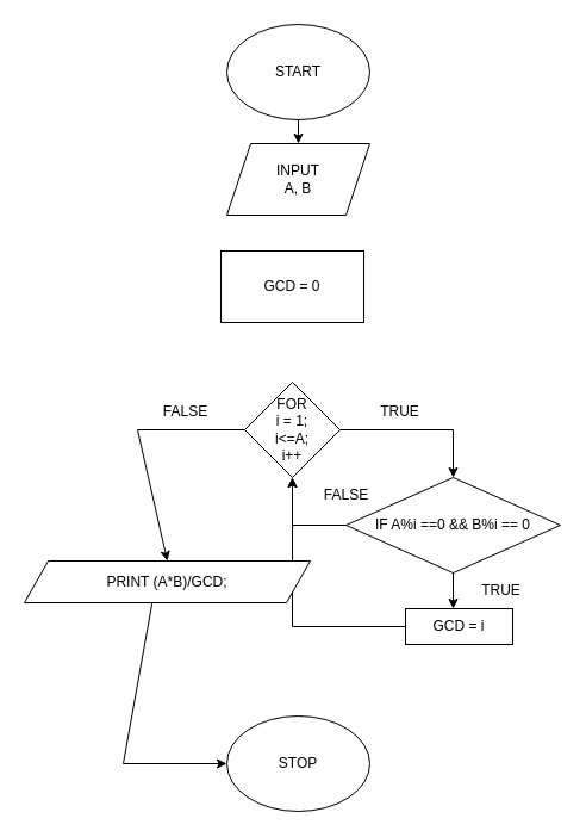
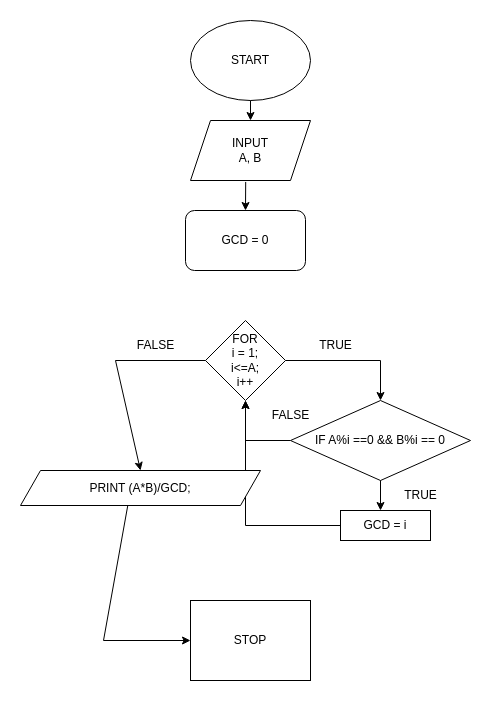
  <mxCell id="0" />
  <mxCell id="1" parent="0" />
  <mxCell id="2" value="START" style="ellipse;whiteSpace=wrap;html=1;" parent="1" vertex="1"><mxGeometry x="190" y="20" width="120" height="80" as="geometry" /></mxCell>
  <mxCell id="3" value="INPUT&lt;br&gt;A, B" style="shape=parallelogram;perimeter=parallelogramPerimeter;whiteSpace=wrap;html=1;fixedSize=1;" parent="1" vertex="1"><mxGeometry x="190" y="120" width="120" height="60" as="geometry" /></mxCell>
  <mxCell id="4" value="FOR&lt;br&gt;i = 1;&lt;br&gt;i&amp;lt;=A;&lt;br&gt;i++" style="rhombus;whiteSpace=wrap;html=1;" parent="1" vertex="1"><mxGeometry x="205" y="320" width="80" height="80" as="geometry" /></mxCell>
  <mxCell id="5" value="" style="endArrow=classic;html=1;rounded=0;exitX=0.5;exitY=1;exitDx=0;exitDy=0;entryX=0.5;entryY=0;entryDx=0;entryDy=0;" parent="1" source="2" target="3" edge="1"><mxGeometry width="50" height="50" relative="1" as="geometry"><mxPoint x="220" y="260" as="sourcePoint" /><mxPoint x="270" y="210" as="targetPoint" /></mxGeometry></mxCell>
+ <mxCell id="6" value="" style="endArrow=classic;html=1;rounded=0;exitX=0.46;exitY=1.024;exitDx=0;exitDy=0;exitPerimeter=0;entryX=0.5;entryY=0;entryDx=0;entryDy=0;" parent="1" source="3" target="9" edge="1"><mxGeometry width="50" height="50" relative="1" as="geometry"><mxPoint x="220" y="260" as="sourcePoint" /><mxPoint x="250" y="200" as="targetPoint" /></mxGeometry></mxCell>
  <mxCell id="7" value="" style="endArrow=classic;html=1;rounded=0;exitX=1;exitY=0.5;exitDx=0;exitDy=0;entryX=0.5;entryY=0;entryDx=0;entryDy=0;" parent="1" source="4" target="10" edge="1"><mxGeometry width="50" height="50" relative="1" as="geometry"><mxPoint x="190" y="330" as="sourcePoint" /><mxPoint x="380" y="430" as="targetPoint" /><Array as="points"><mxPoint x="380" y="360" /></Array></mxGeometry></mxCell>
- <mxCell id="8" value="STOP" style="ellipse;whiteSpace=wrap;html=1;" parent="1" vertex="1"><mxGeometry x="190" y="600" width="120" height="80" as="geometry" /></mxCell>
- <mxCell id="9" value="GCD = 0" style="rounded=0;whiteSpace=wrap;html=1;" parent="1" vertex="1"><mxGeometry x="185" y="210" width="120" height="60" as="geometry" /></mxCell>
+ <mxCell id="8" value="STOP" style="whiteSpace=wrap;html=1;rounded=0;" parent="1" vertex="1"><mxGeometry x="190" y="600" width="120" height="80" as="geometry" /></mxCell>
+ <mxCell id="9" value="GCD = 0" style="whiteSpace=wrap;html=1;rounded=1;" parent="1" vertex="1"><mxGeometry x="185" y="210" width="120" height="60" as="geometry" /></mxCell>
  <mxCell id="10" value="IF A%i ==0 &amp;amp;&amp;amp; B%i == 0" style="rhombus;whiteSpace=wrap;html=1;" parent="1" vertex="1"><mxGeometry x="290" y="400" width="180" height="80" as="geometry" /></mxCell>
  <mxCell id="11" value="TRUE" style="text;html=1;align=center;verticalAlign=middle;resizable=0;points=[];autosize=1;strokeColor=none;fillColor=none;" parent="1" vertex="1"><mxGeometry x="305" y="330" width="60" height="30" as="geometry" /></mxCell>
  <mxCell id="12" value="FALSE" style="text;html=1;align=center;verticalAlign=middle;resizable=0;points=[];autosize=1;strokeColor=none;fillColor=none;" parent="1" vertex="1"><mxGeometry x="125" y="330" width="60" height="30" as="geometry" /></mxCell>
  <mxCell id="13" value="" style="endArrow=classic;html=1;rounded=0;exitX=0.5;exitY=1;exitDx=0;exitDy=0;entryX=0.5;entryY=0;entryDx=0;entryDy=0;" parent="1" source="10" edge="1"><mxGeometry width="50" height="50" relative="1" as="geometry"><mxPoint x="220" y="460" as="sourcePoint" /><mxPoint x="380" y="510" as="targetPoint" /></mxGeometry></mxCell>
  <mxCell id="14" value="" style="endArrow=classic;html=1;rounded=0;exitX=0;exitY=0.5;exitDx=0;exitDy=0;entryX=0.5;entryY=1;entryDx=0;entryDy=0;" parent="1" source="10" target="4" edge="1"><mxGeometry width="50" height="50" relative="1" as="geometry"><mxPoint x="220" y="460" as="sourcePoint" /><mxPoint x="250" y="440" as="targetPoint" /><Array as="points"><mxPoint x="245" y="440" /></Array></mxGeometry></mxCell>
  <mxCell id="15" value="TRUE" style="text;html=1;align=center;verticalAlign=middle;resizable=0;points=[];autosize=1;strokeColor=none;fillColor=none;" parent="1" vertex="1"><mxGeometry x="390" y="480" width="60" height="30" as="geometry" /></mxCell>
  <mxCell id="16" value="FALSE" style="text;html=1;align=center;verticalAlign=middle;resizable=0;points=[];autosize=1;strokeColor=none;fillColor=none;" parent="1" vertex="1"><mxGeometry x="260" y="400" width="60" height="30" as="geometry" /></mxCell>
  <mxCell id="17" value="GCD = i" style="rounded=0;whiteSpace=wrap;html=1;" vertex="1" parent="1"><mxGeometry x="340" y="510" width="90" height="30" as="geometry" /></mxCell>
  <mxCell id="18" value="" style="endArrow=classic;html=1;rounded=0;exitX=0;exitY=0.5;exitDx=0;exitDy=0;entryX=0.5;entryY=1;entryDx=0;entryDy=0;" edge="1" parent="1" source="17" target="4"><mxGeometry width="50" height="50" relative="1" as="geometry"><mxPoint x="220" y="380" as="sourcePoint" /><mxPoint x="270" y="330" as="targetPoint" /><Array as="points"><mxPoint x="245" y="525" /></Array></mxGeometry></mxCell>
  <mxCell id="19" value="PRINT (A*B)/GCD;" style="shape=parallelogram;perimeter=parallelogramPerimeter;whiteSpace=wrap;html=1;fixedSize=1;" vertex="1" parent="1"><mxGeometry x="20" y="470" width="240" height="35" as="geometry" /></mxCell>
  <mxCell id="20" value="" style="endArrow=classic;html=1;rounded=0;entryX=0;entryY=0.5;entryDx=0;entryDy=0;exitX=0.447;exitY=1;exitDx=0;exitDy=0;exitPerimeter=0;" edge="1" parent="1" source="19" target="8"><mxGeometry width="50" height="50" relative="1" as="geometry"><mxPoint x="110" y="520" as="sourcePoint" /><mxPoint x="270" y="430" as="targetPoint" /><Array as="points"><mxPoint x="103" y="640" /></Array></mxGeometry></mxCell>
  <mxCell id="21" value="" style="endArrow=classic;html=1;rounded=0;exitX=0;exitY=0.5;exitDx=0;exitDy=0;entryX=0.5;entryY=0;entryDx=0;entryDy=0;" edge="1" parent="1" source="4" target="19"><mxGeometry width="50" height="50" relative="1" as="geometry"><mxPoint x="220" y="480" as="sourcePoint" /><mxPoint x="270" y="430" as="targetPoint" /><Array as="points"><mxPoint x="115" y="360" /></Array></mxGeometry></mxCell>
